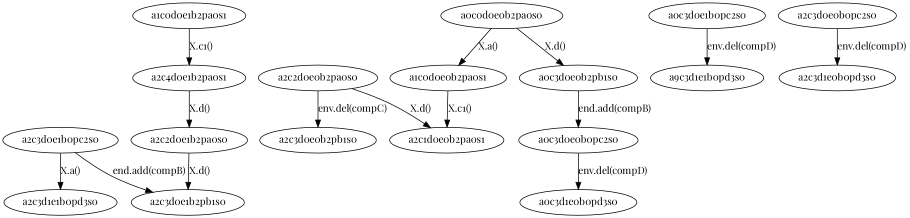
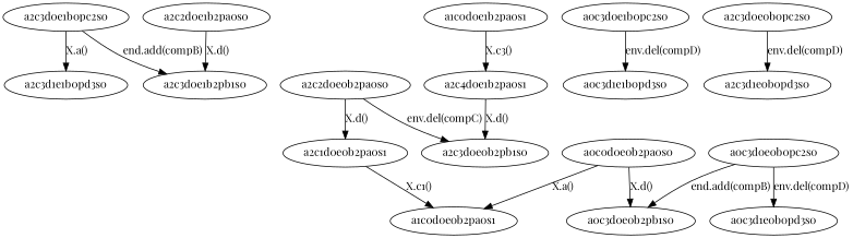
  digraph {
    fontname="Playfair Display"
    node [fontname="Playfair Display"]
    edge [fontname="Playfair Display"]
    a2c3d0e1b0pc2s0
    a2c3d0e1b2pb1s0
    a2c3d1e1b0pd3s0
    a2c2d0e0b2pa0s0
    a2c3d0e0b2pb1s0
    a2c1d0e0b2pa0s1
    a0c3d0e0b0pc2s0
    a0c3d1e0b0pd3s0
    a0c3d0e1b0pc2s0
-   a0c3d1e1b0pd3s0 [label=a9c3d1e1b0pd3s0]
+   a0c3d1e1b0pd3s0
    n11 [label=a2c4d0e1b2pa0s1]
    a2c2d0e1b2pa0s0
    a1c0d0e0b2pa0s1
    a2c3d0e0b0pc2s0
    a2c3d1e0b0pd3s0
    a1c0d0e1b2pa0s1
    a0c0d0e0b2pa0s0
    a0c3d0e0b2pb1s0
    a2c3d0e1b0pc2s0 -> a2c3d0e1b2pb1s0 [label="end.add(compB)"]
    a2c3d0e1b0pc2s0 -> a2c3d1e1b0pd3s0 [label="X.a()"]
    a2c2d0e0b2pa0s0 -> a2c3d0e0b2pb1s0 [label="env.del(compC)"]
    a2c2d0e0b2pa0s0 -> a2c1d0e0b2pa0s1 [label="X.d()"]
    a0c3d0e0b0pc2s0 -> a0c3d1e0b0pd3s0 [label="env.del(compD)"]
    a0c3d0e1b0pc2s0 -> a0c3d1e1b0pd3s0 [label="env.del(compD)"]
-   n11 -> a2c2d0e1b2pa0s0 [label="X.d()"]
+   n11 -> a2c3d0e0b2pb1s0 [label="X.d()"]
    a2c2d0e1b2pa0s0 -> a2c3d0e1b2pb1s0 [label="X.d()"]
-   a1c0d0e0b2pa0s1 -> a2c1d0e0b2pa0s1 [label="X.c1()"]
+   a2c1d0e0b2pa0s1 -> a1c0d0e0b2pa0s1 [label="X.c1()"]
    a2c3d0e0b0pc2s0 -> a2c3d1e0b0pd3s0 [label="env.del(compD)"]
-   a1c0d0e1b2pa0s1 -> n11 [label="X.c1()"]
+   a1c0d0e1b2pa0s1 -> n11 [label="X.c3()"]
    a0c0d0e0b2pa0s0 -> a1c0d0e0b2pa0s1 [label="X.a()"]
    a0c0d0e0b2pa0s0 -> a0c3d0e0b2pb1s0 [label="X.d()"]
-   a0c3d0e0b2pb1s0 -> a0c3d0e0b0pc2s0 [label="end.add(compB)"]
+   a0c3d0e0b0pc2s0 -> a0c3d0e0b2pb1s0 [label="end.add(compB)"]
  }
